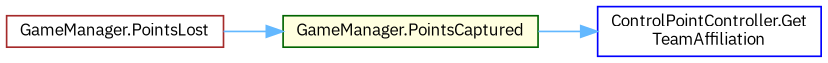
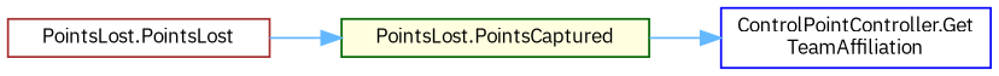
  digraph {
    fontname="IBM Plex Sans"
    rankdir=RL
    node [fillcolor=white fontname="IBM Plex Sans" fontsize=10 shape=box style=filled]
    edge [color=steelblue1 dir=back fontname="IBM Plex Sans" fontsize=10 labelfontname=Helvetica labelfontsize=10 style=solid]
    n1 [color=blue fontcolor=black height=0.2 label="ControlPointController.Get\lTeamAffiliation" width=0.4]
-   n2 [color=darkgreen fillcolor=lightyellow height=0.2 label="GameManager.PointsCaptured" width=0.4]
-   n3 [color=brown height=0.2 label="GameManager.PointsLost" width=0.4]
+   n2 [color=darkgreen fillcolor=lightyellow height=0.2 label="PointsLost.PointsCaptured" width=0.4]
+   n3 [color=brown height=0.2 label="PointsLost.PointsLost" width=0.4]
    n1 -> n2
    n2 -> n3
  }
